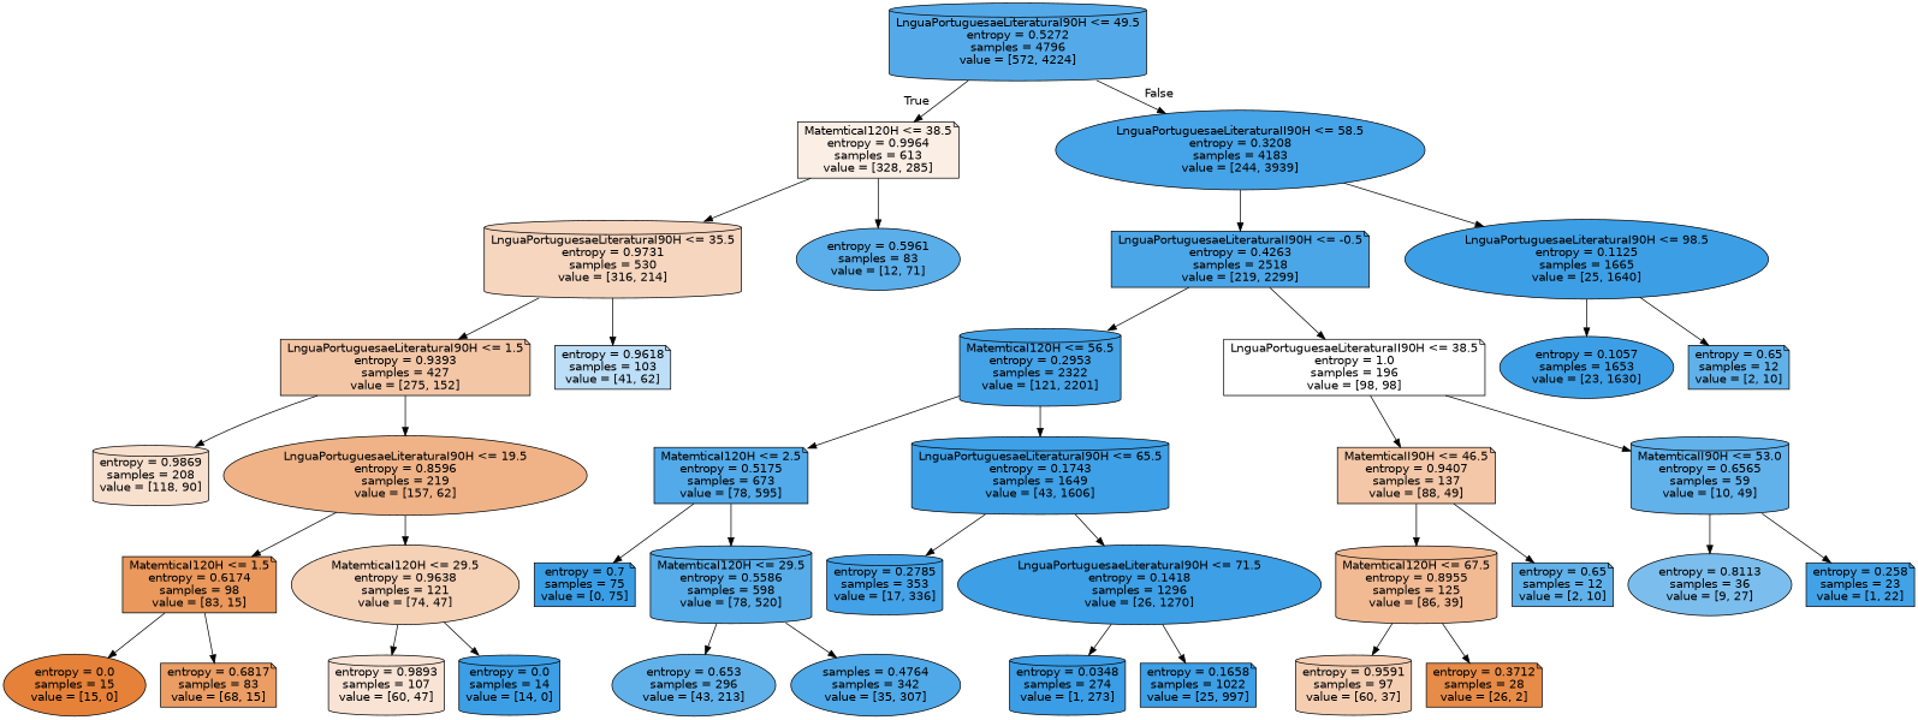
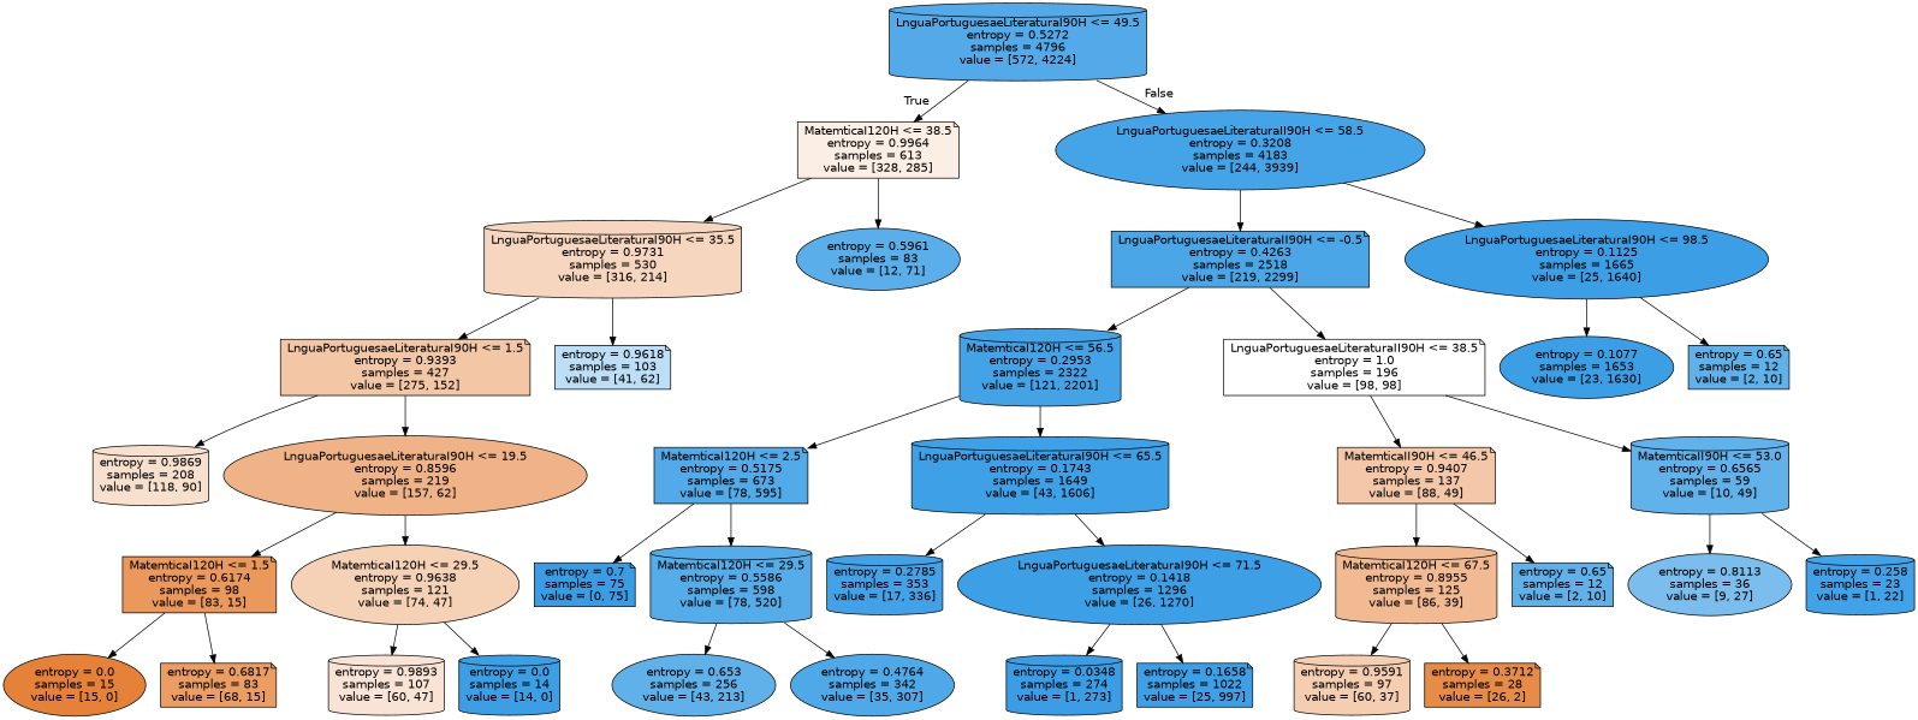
  digraph {
    node [color=black fillcolor="#399de5fb" fontname=helvetica shape=note style="filled, rounded"]
    edge [fontname=helvetica]
    n1 [fillcolor="#399de5dc" label="LnguaPortuguesaeLiteraturaI90H <= 49.5\nentropy = 0.5272\nsamples = 4796\nvalue = [572, 4224]" shape=cylinder]
    n2 [fillcolor="#e5813921" label="MatemticaI120H <= 38.5\nentropy = 0.9964\nsamples = 613\nvalue = [328, 285]"]
    n3 [fillcolor="#399de5ef" label="LnguaPortuguesaeLiteraturaII90H <= 58.5\nentropy = 0.3208\nsamples = 4183\nvalue = [244, 3939]" shape=ellipse]
    n4 [fillcolor="#e5813952" label="LnguaPortuguesaeLiteraturaI90H <= 35.5\nentropy = 0.9731\nsamples = 530\nvalue = [316, 214]" shape=cylinder]
    n5 [fillcolor="#399de5d4" label="entropy = 0.5961\nsamples = 83\nvalue = [12, 71]" shape=ellipse]
    n6 [fillcolor="#399de5e7" label="LnguaPortuguesaeLiteraturaII90H <= -0.5\nentropy = 0.4263\nsamples = 2518\nvalue = [219, 2299]"]
    n7 [label="LnguaPortuguesaeLiteraturaI90H <= 98.5\nentropy = 0.1125\nsamples = 1665\nvalue = [25, 1640]" shape=ellipse]
    n8 [fillcolor="#e5813972" label="LnguaPortuguesaeLiteraturaI90H <= 1.5\nentropy = 0.9393\nsamples = 427\nvalue = [275, 152]"]
    n9 [fillcolor="#399de556" label="entropy = 0.9618\nsamples = 103\nvalue = [41, 62]"]
    n10 [fillcolor="#e581393d" label="entropy = 0.9869\nsamples = 208\nvalue = [118, 90]" shape=cylinder]
    n11 [fillcolor="#e581399a" label="LnguaPortuguesaeLiteraturaI90H <= 19.5\nentropy = 0.8596\nsamples = 219\nvalue = [157, 62]" shape=ellipse]
    n12 [fillcolor="#e58139d1" label="MatemticaI120H <= 1.5\nentropy = 0.6174\nsamples = 98\nvalue = [83, 15]"]
    n13 [fillcolor="#e581395d" label="MatemticaI120H <= 29.5\nentropy = 0.9638\nsamples = 121\nvalue = [74, 47]" shape=ellipse]
    n14 [fillcolor="#e58139ff" label="entropy = 0.0\nsamples = 15\nvalue = [15, 0]" shape=ellipse]
    n15 [fillcolor="#e58139c7" label="entropy = 0.6817\nsamples = 83\nvalue = [68, 15]"]
    n16 [fillcolor="#e5813937" label="entropy = 0.9893\nsamples = 107\nvalue = [60, 47]" shape=cylinder]
    n17 [label="entropy = 0.0\nsamples = 14\nvalue = [14, 0]" shape=cylinder]
    n18 [fillcolor="#399de5f1" label="MatemticaI120H <= 56.5\nentropy = 0.2953\nsamples = 2322\nvalue = [121, 2201]" shape=cylinder]
    n19 [fillcolor="#e5813900" label="LnguaPortuguesaeLiteraturaII90H <= 38.5\nentropy = 1.0\nsamples = 196\nvalue = [98, 98]"]
-   n20 [label="entropy = 0.1057\nsamples = 1653\nvalue = [23, 1630]" shape=ellipse]
+   n20 [label="entropy = 0.1077\nsamples = 1653\nvalue = [23, 1630]" shape=ellipse]
    n21 [fillcolor="#399de5cc" label="entropy = 0.65\nsamples = 12\nvalue = [2, 10]"]
    n22 [fillcolor="#399de5de" label="MatemticaI120H <= 2.5\nentropy = 0.5175\nsamples = 673\nvalue = [78, 595]"]
    n23 [fillcolor="#399de5f8" label="LnguaPortuguesaeLiteraturaI90H <= 65.5\nentropy = 0.1743\nsamples = 1649\nvalue = [43, 1606]" shape=cylinder]
    n24 [fillcolor="#e5813971" label="MatemticaII90H <= 46.5\nentropy = 0.9407\nsamples = 137\nvalue = [88, 49]"]
    n25 [fillcolor="#399de5cb" label="MatemticaII90H <= 53.0\nentropy = 0.6565\nsamples = 59\nvalue = [10, 49]" shape=cylinder]
    n26 [fillcolor="#399de5ff" label="entropy = 0.7\nsamples = 75\nvalue = [0, 75]"]
    n27 [fillcolor="#399de5d9" label="MatemticaI120H <= 29.5\nentropy = 0.5586\nsamples = 598\nvalue = [78, 520]" shape=cylinder]
    n28 [fillcolor="#399de5f2" label="entropy = 0.2785\nsamples = 353\nvalue = [17, 336]" shape=cylinder]
    n29 [fillcolor="#399de5fa" label="LnguaPortuguesaeLiteraturaI90H <= 71.5\nentropy = 0.1418\nsamples = 1296\nvalue = [26, 1270]" shape=ellipse]
-   n30 [fillcolor="#399de5cc" label="entropy = 0.653\nsamples = 296\nvalue = [43, 213]" shape=ellipse]
-   n31 [fillcolor="#399de5e2" label="samples = 0.4764\nsamples = 342\nvalue = [35, 307]" shape=ellipse]
+   n30 [fillcolor="#399de5cc" label="entropy = 0.653\nsamples = 256\nvalue = [43, 213]" shape=ellipse]
+   n31 [fillcolor="#399de5e2" label="entropy = 0.4764\nsamples = 342\nvalue = [35, 307]" shape=ellipse]
    n32 [fillcolor="#399de5fe" label="entropy = 0.0348\nsamples = 274\nvalue = [1, 273]" shape=cylinder]
    n33 [fillcolor="#399de5f9" label="entropy = 0.1658\nsamples = 1022\nvalue = [25, 997]"]
    n34 [fillcolor="#e581398b" label="MatemticaI120H <= 67.5\nentropy = 0.8955\nsamples = 125\nvalue = [86, 39]" shape=cylinder]
    n35 [fillcolor="#399de5cc" label="entropy = 0.65\nsamples = 12\nvalue = [2, 10]"]
    n36 [fillcolor="#399de5aa" label="entropy = 0.8113\nsamples = 36\nvalue = [9, 27]" shape=ellipse]
-   n37 [fillcolor="#399de5f3" label="entropy = 0.258\nsamples = 23\nvalue = [1, 22]"]
+   n37 [fillcolor="#399de5f3" label="entropy = 0.258\nsamples = 23\nvalue = [1, 22]" shape=cylinder]
    n38 [fillcolor="#e5813962" label="entropy = 0.9591\nsamples = 97\nvalue = [60, 37]" shape=cylinder]
    n39 [fillcolor="#e58139eb" label="entropy = 0.3712\nsamples = 28\nvalue = [26, 2]"]
    n1 -> n2 [headlabel=True labelangle=45 labeldistance=2.5]
    n1 -> n3 [headlabel=False labelangle=-45 labeldistance=2.5]
    n2 -> n4
    n2 -> n5
    n3 -> n6
    n3 -> n7
    n4 -> n8
    n4 -> n9
    n6 -> n18
    n6 -> n19
    n7 -> n20
    n7 -> n21
    n8 -> n10
    n8 -> n11
    n11 -> n12
    n11 -> n13
    n12 -> n14
    n12 -> n15
    n13 -> n16
    n13 -> n17
    n18 -> n22
    n18 -> n23
    n19 -> n24
    n19 -> n25
    n22 -> n26
    n22 -> n27
    n23 -> n28
    n23 -> n29
    n24 -> n34
    n24 -> n35
    n25 -> n36
    n25 -> n37
    n27 -> n30
    n27 -> n31
    n29 -> n32
    n29 -> n33
    n34 -> n38
    n34 -> n39
  }
